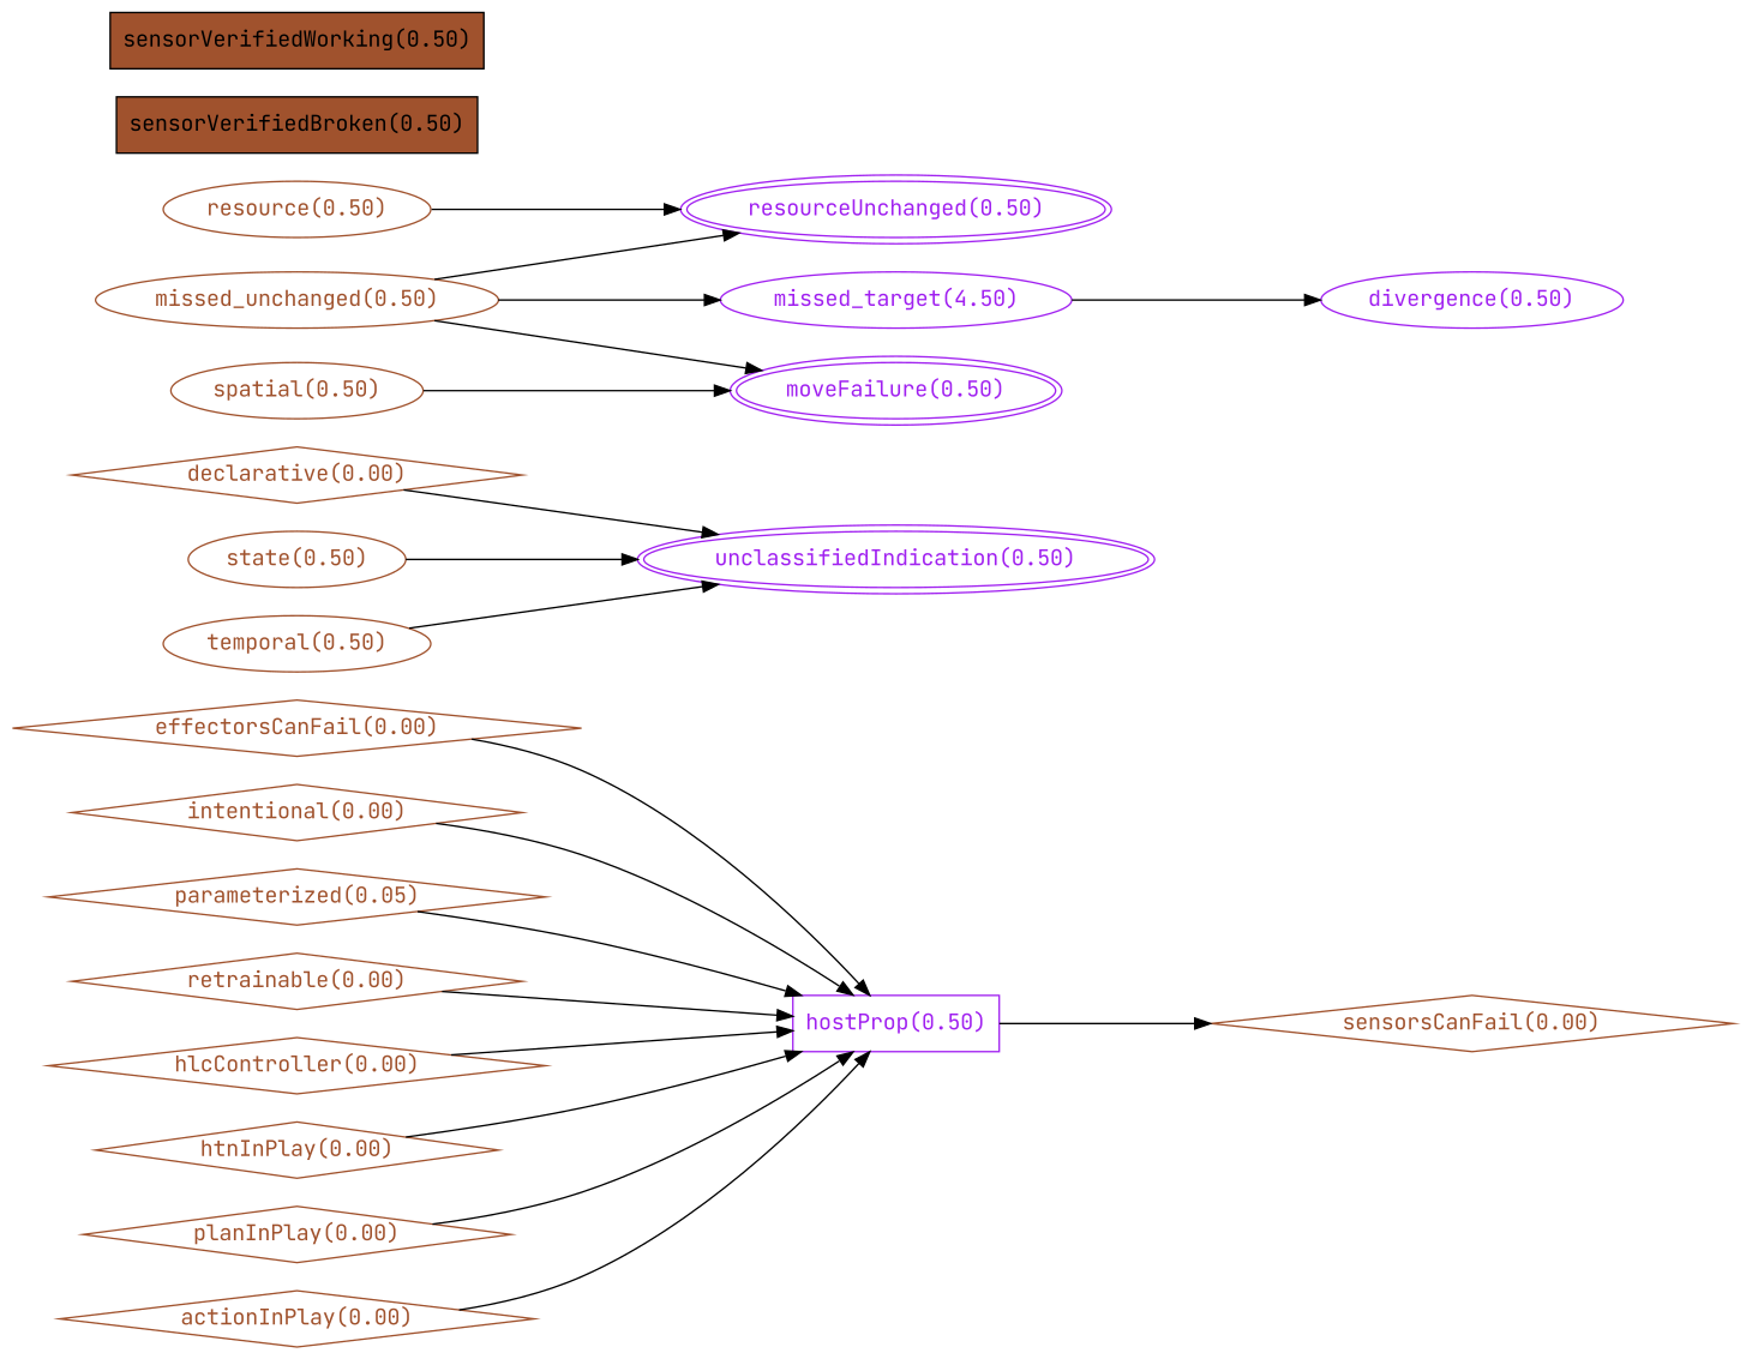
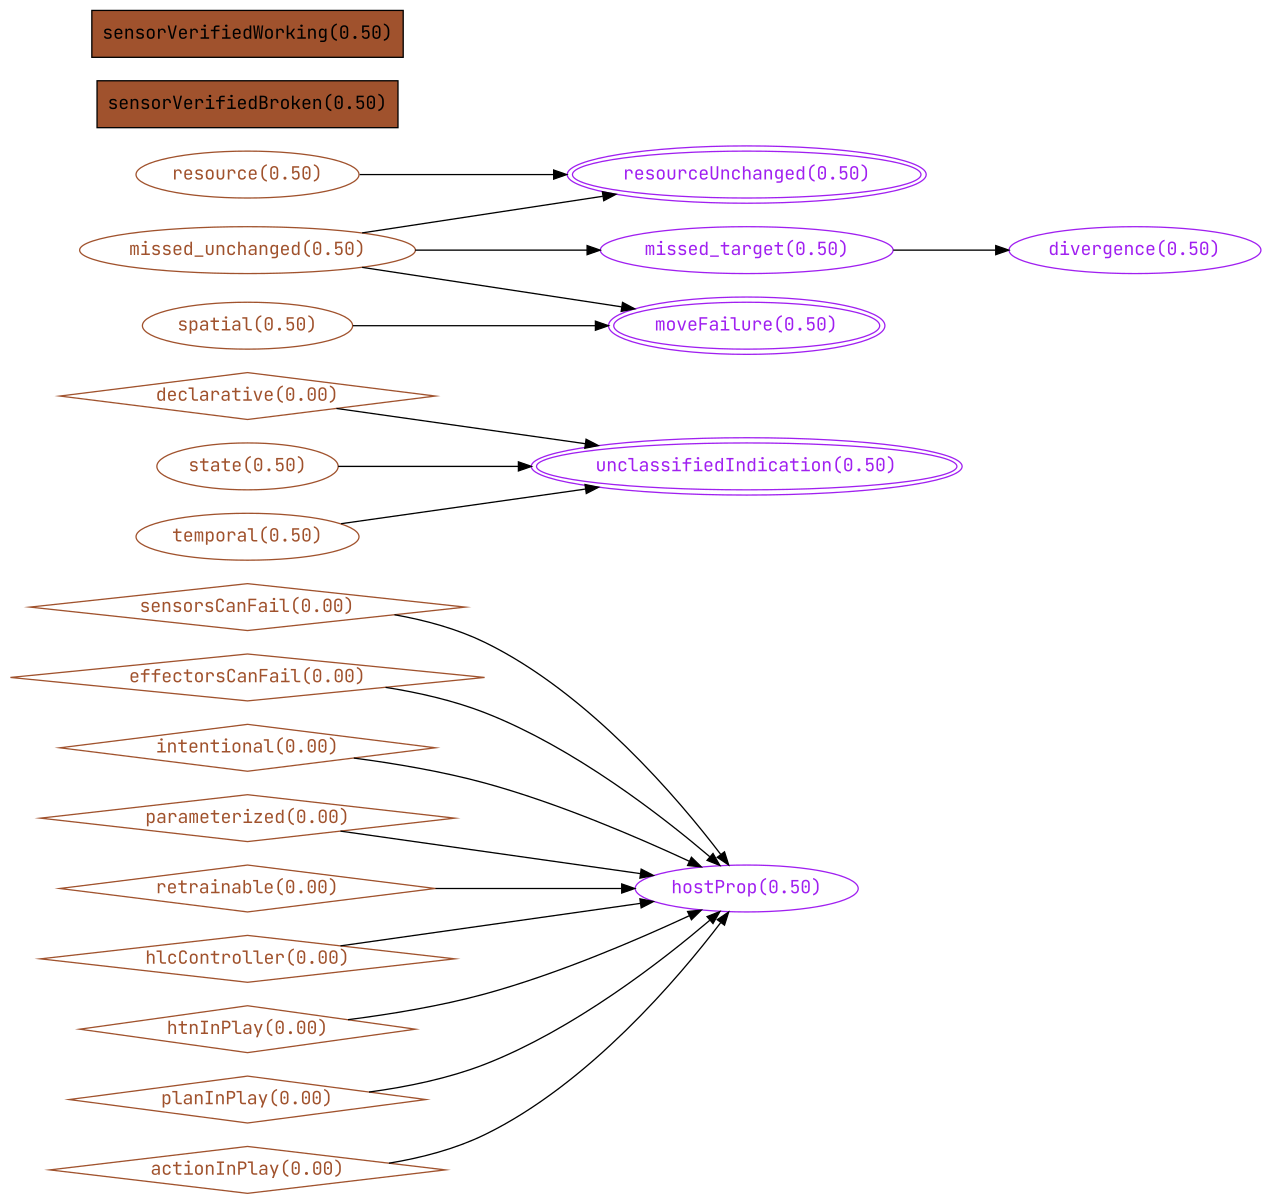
  digraph {
    fontname="JetBrains Mono"
    rankdir=LR
    node [color=sienna fontcolor=sienna fontname="JetBrains Mono" shape=ellipse]
    edge [fontname="JetBrains Mono"]
    "sensorsCanFail(0.00)" [shape=diamond]
-   "hostProp(0.50)" [color=purple fontcolor=purple shape=box]
+   "hostProp(0.50)" [color=purple fontcolor=purple]
    "effectorsCanFail(0.00)" [shape=diamond]
    "intentional(0.00)" [shape=diamond]
-   "parameterized(0.00)" [shape=diamond label="parameterized(0.05)"]
+   "parameterized(0.00)" [shape=diamond]
    "declarative(0.00)" [shape=diamond]
    "unclassifiedIndication(0.50)" [color=purple fontcolor=purple peripheries=2]
    "retrainable(0.00)" [shape=diamond]
    "hlcController(0.00)" [shape=diamond]
    "htnInPlay(0.00)" [shape=diamond]
    "planInPlay(0.00)" [shape=diamond]
    "actionInPlay(0.00)" [shape=diamond]
    "state(0.50)"
    "resourceUnchanged(0.50)" [color=purple fontcolor=purple peripheries=2]
    "resource(0.50)"
    "temporal(0.50)"
    "moveFailure(0.50)" [color=purple fontcolor=purple peripheries=2]
    "spatial(0.50)"
    "divergence(0.50)" [color=purple fontcolor=purple]
-   "missed_target(0.50)" [color=purple fontcolor=purple label="missed_target(4.50)"]
+   "missed_target(0.50)" [color=purple fontcolor=purple]
    "missed_unchanged(0.50)"
    "sensorVerifiedBroken(0.50)" [fillcolor=sienna shape=rectangle style=filled color="" fontcolor=""]
    "sensorVerifiedWorking(0.50)" [fillcolor=sienna shape=rectangle style=filled color="" fontcolor=""]
-   "hostProp(0.50)" -> "sensorsCanFail(0.00)"
+   "sensorsCanFail(0.00)" -> "hostProp(0.50)"
    "effectorsCanFail(0.00)" -> "hostProp(0.50)"
    "intentional(0.00)" -> "hostProp(0.50)"
    "parameterized(0.00)" -> "hostProp(0.50)"
    "declarative(0.00)" -> "unclassifiedIndication(0.50)"
    "retrainable(0.00)" -> "hostProp(0.50)"
    "hlcController(0.00)" -> "hostProp(0.50)"
    "htnInPlay(0.00)" -> "hostProp(0.50)"
    "planInPlay(0.00)" -> "hostProp(0.50)"
    "actionInPlay(0.00)" -> "hostProp(0.50)"
    "state(0.50)" -> "unclassifiedIndication(0.50)"
    "resource(0.50)" -> "resourceUnchanged(0.50)"
    "temporal(0.50)" -> "unclassifiedIndication(0.50)"
    "spatial(0.50)" -> "moveFailure(0.50)"
    "missed_target(0.50)" -> "divergence(0.50)"
    "missed_unchanged(0.50)" -> "resourceUnchanged(0.50)"
    "missed_unchanged(0.50)" -> "moveFailure(0.50)"
    "missed_unchanged(0.50)" -> "missed_target(0.50)"
  }
